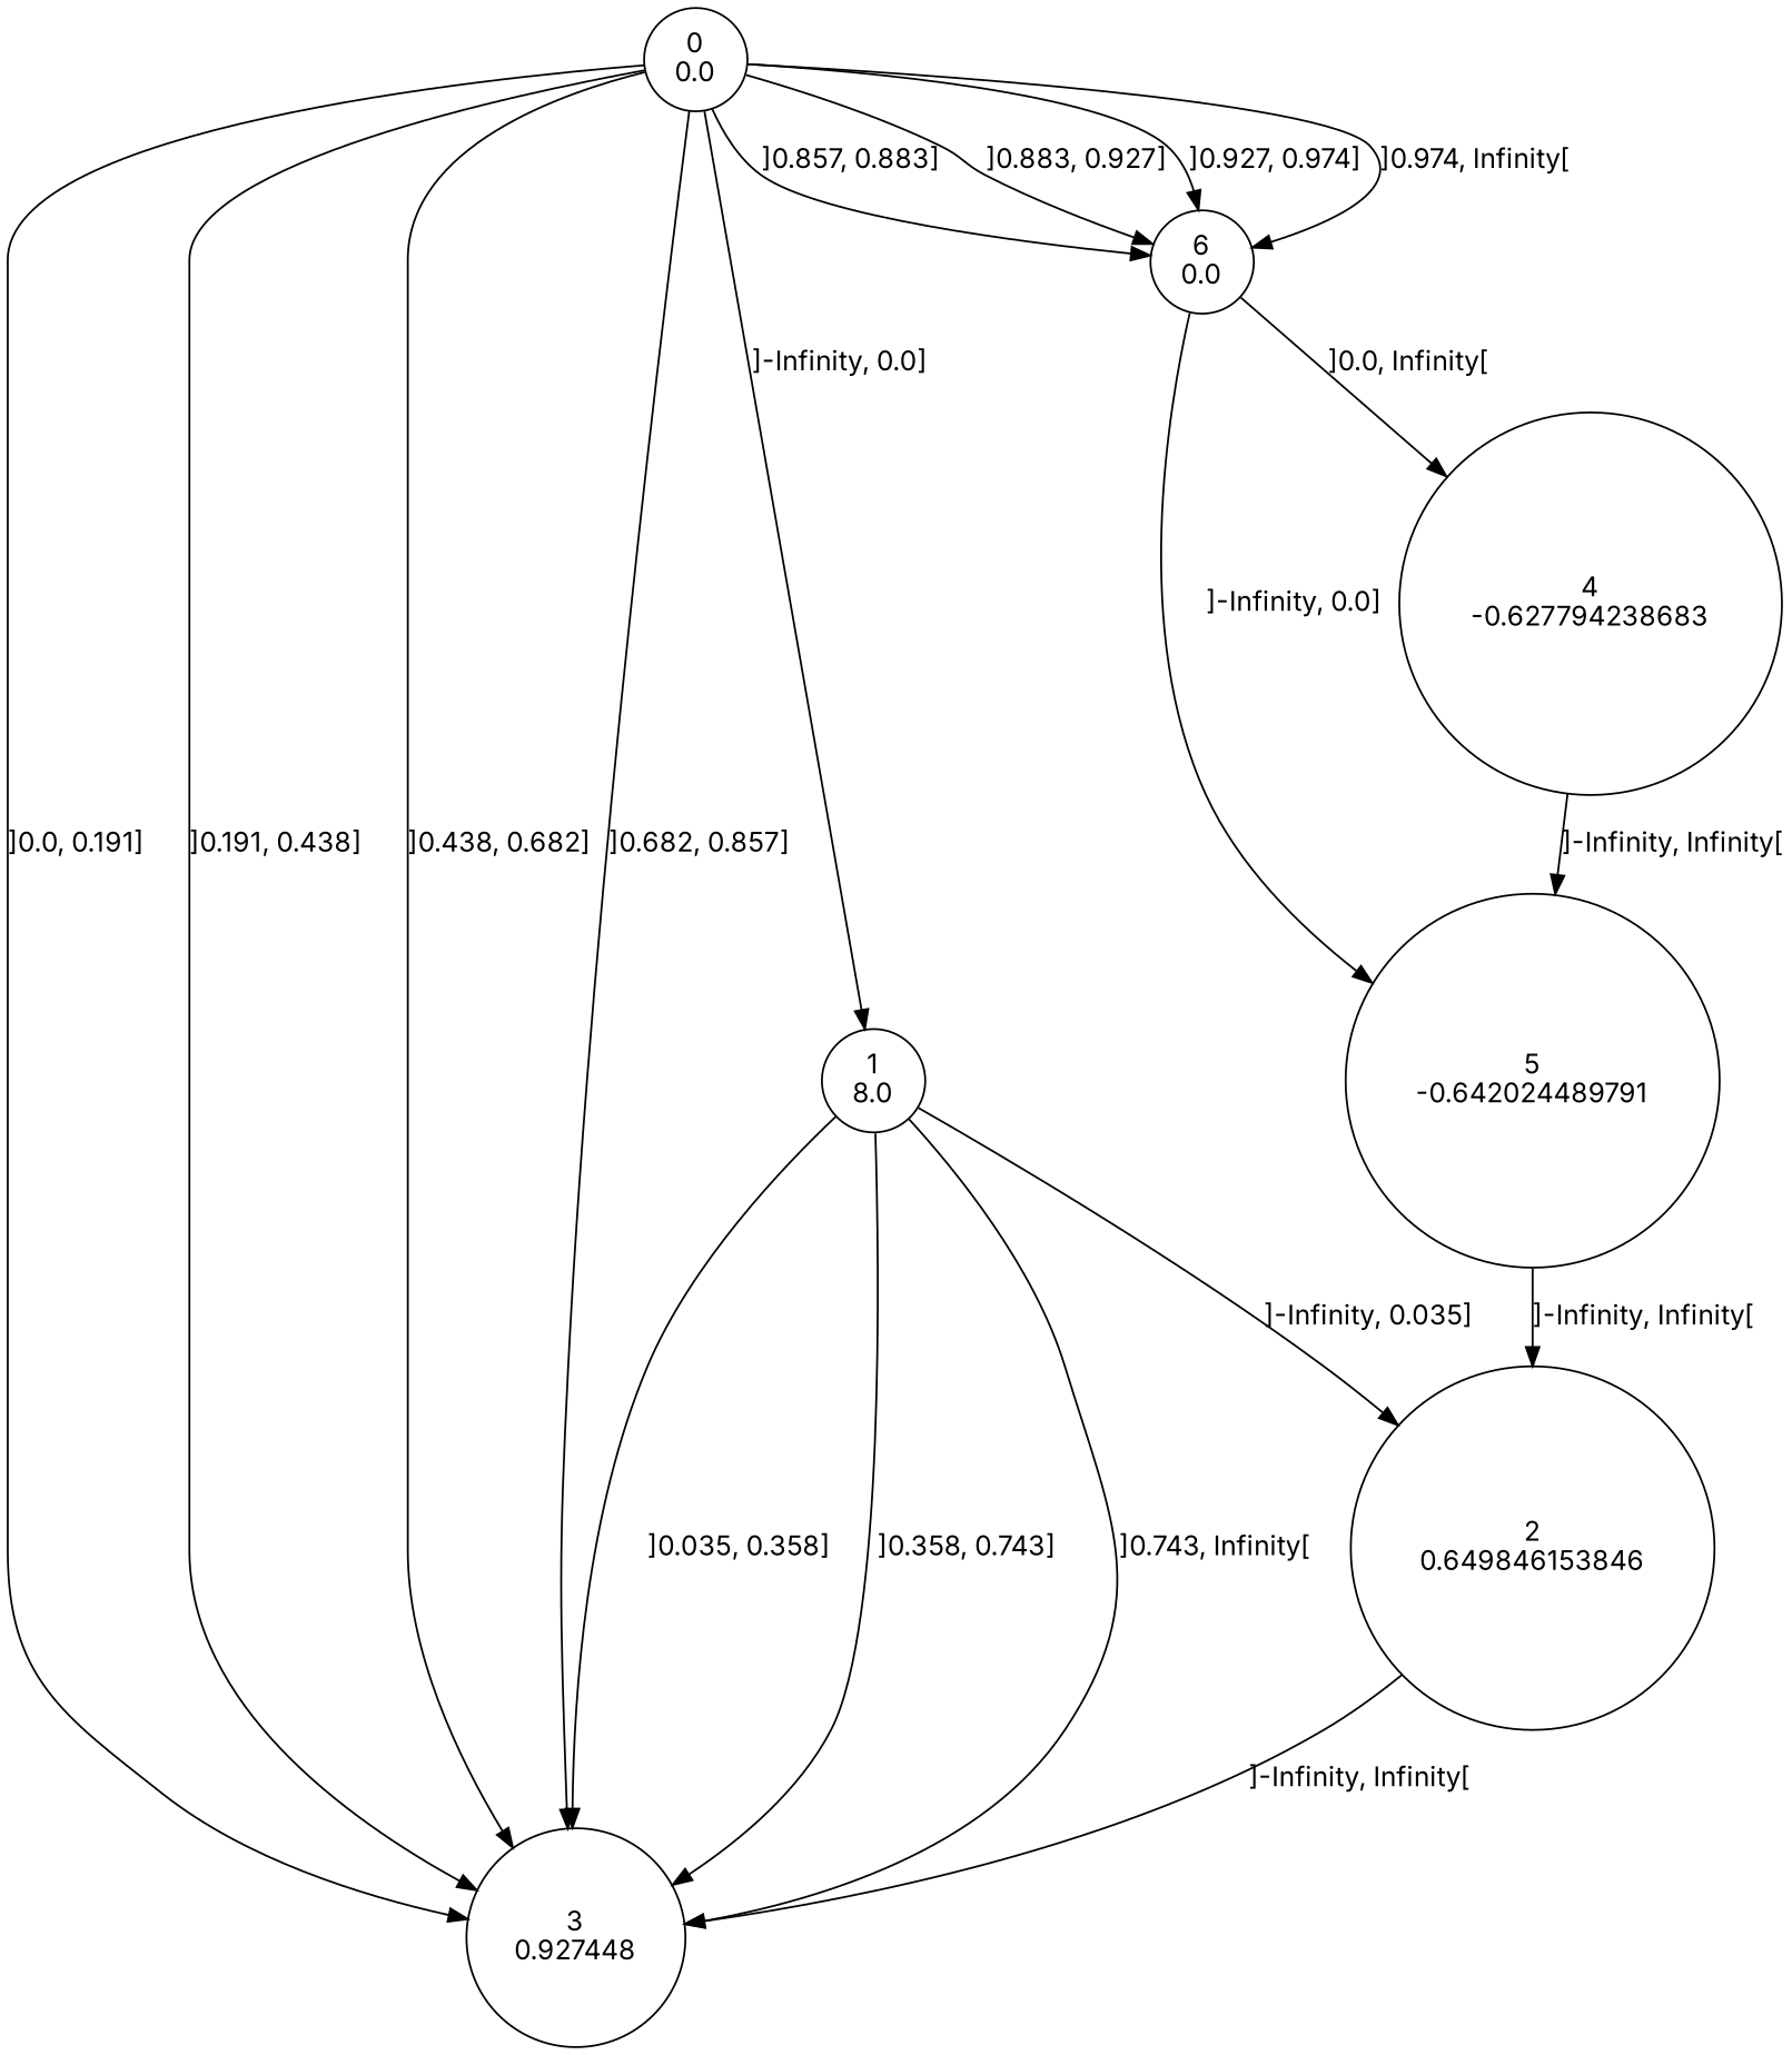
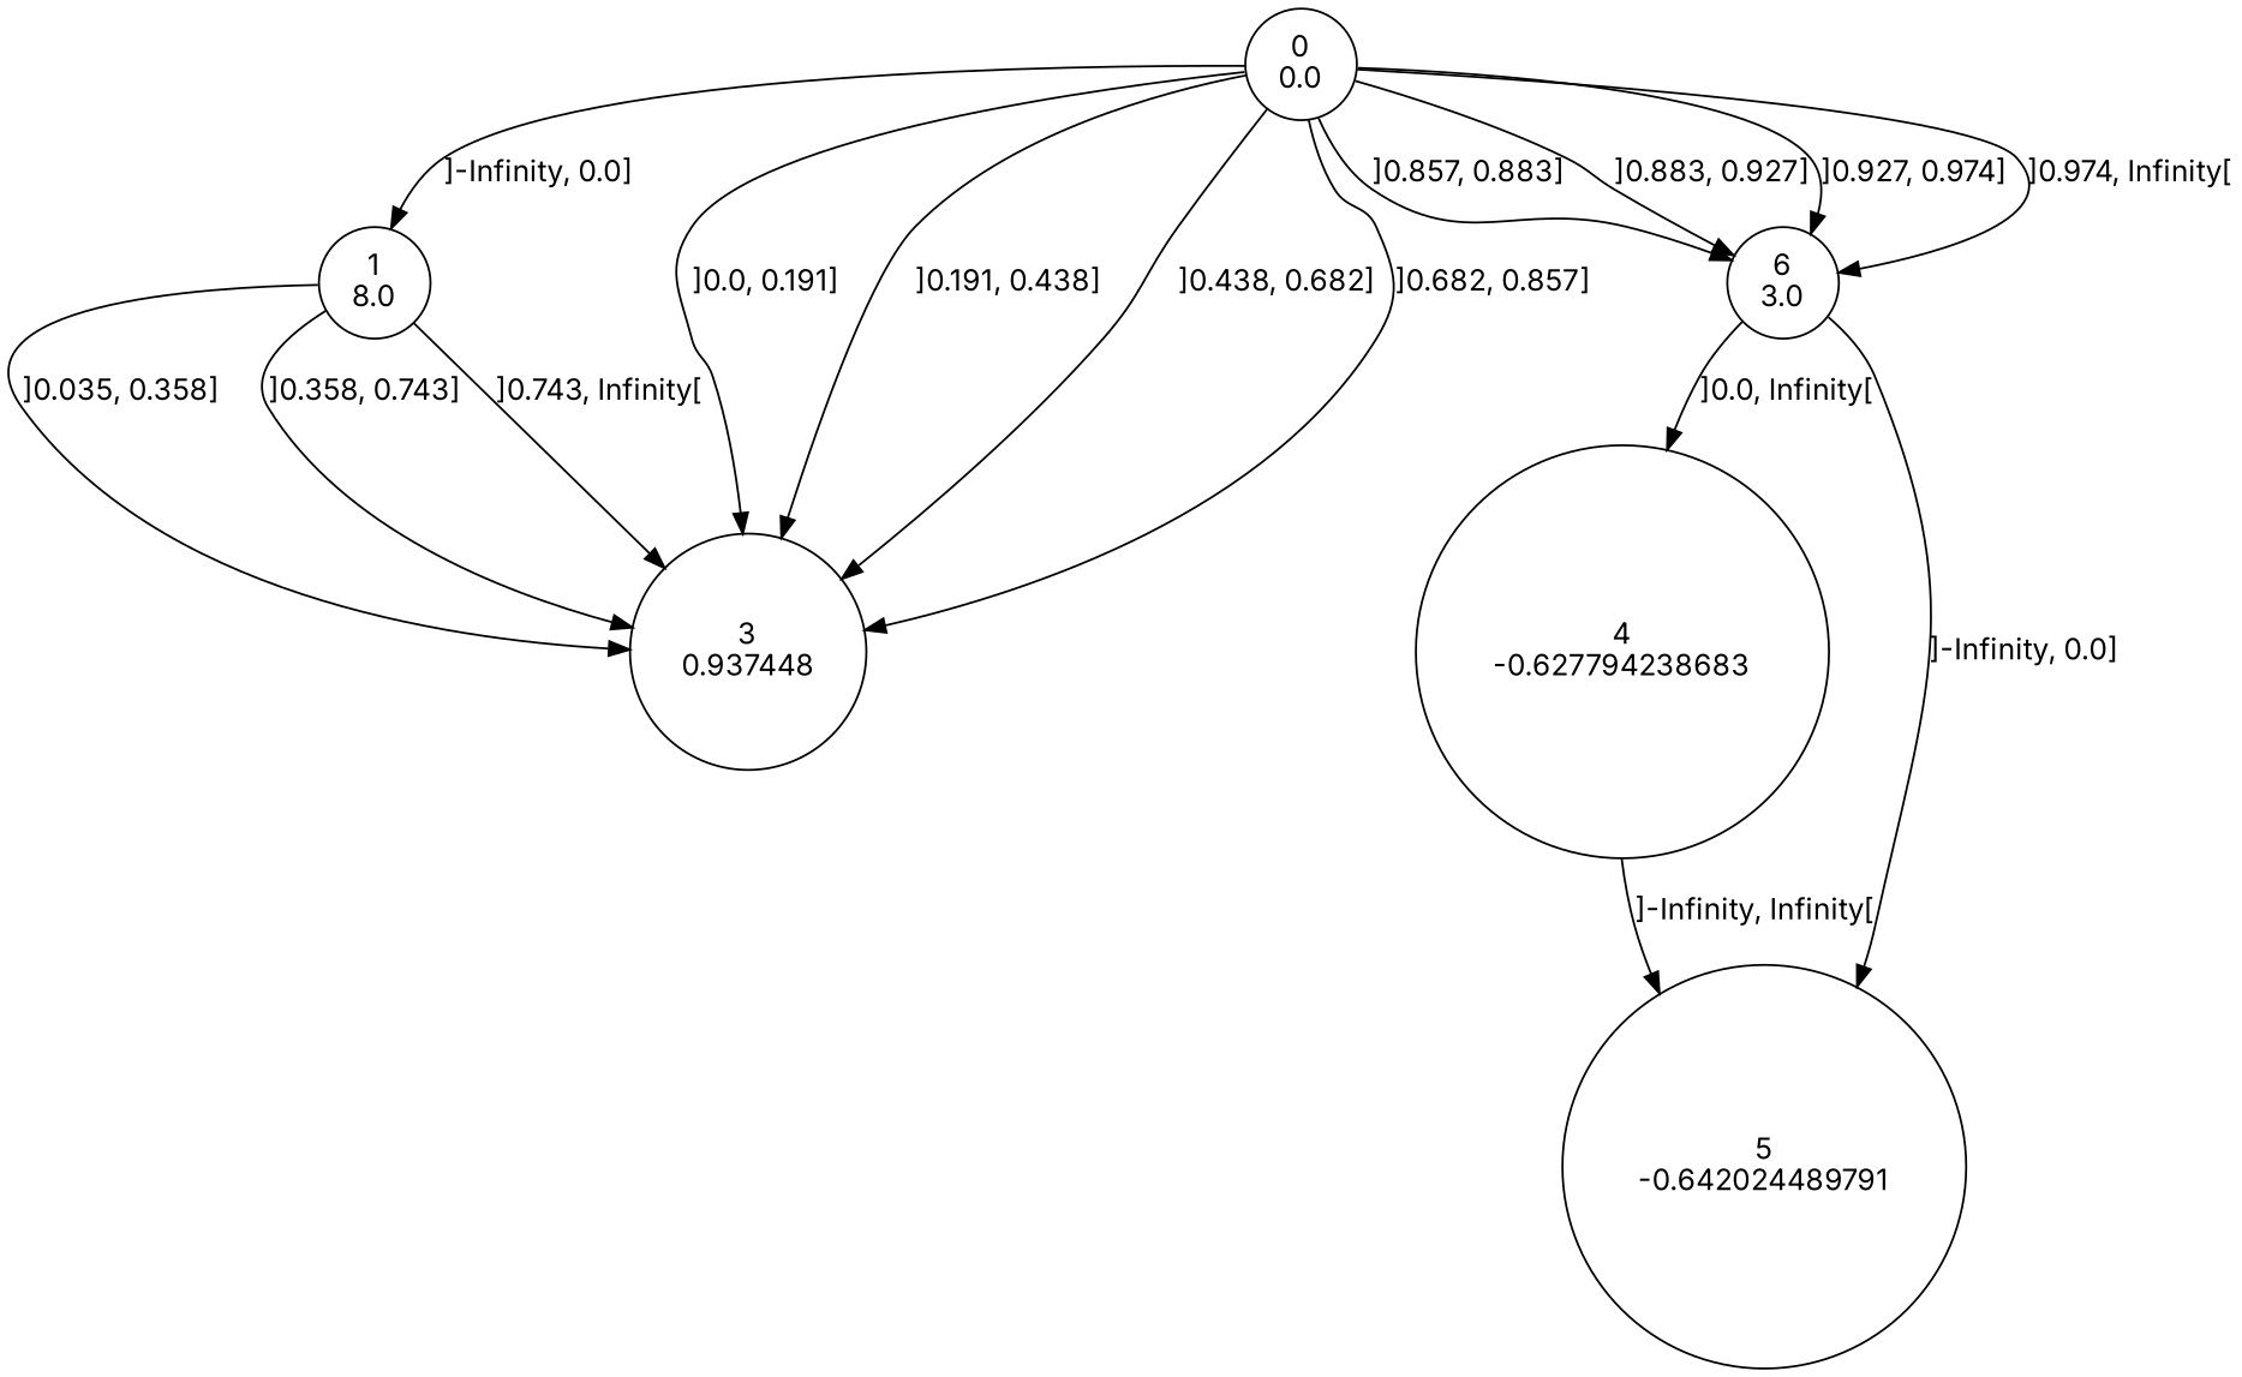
  digraph {
    fontname=Inter
    node [fontname=Inter shape=circle]
    edge [fontname=Inter]
    n1 [label="0\n0.0"]
    n2 [label="1\n8.0"]
-   n3 [label="3\n0.927448"]
-   n4 [label="6\n0.0"]
-   n5 [label="2\n0.649846153846"]
+   n3 [label="3\n0.937448"]
+   n4 [label="6\n3.0"]
    n6 [label="4\n-0.627794238683"]
    n7 [label="5\n-0.642024489791"]
    n1 -> n2 [label="]-Infinity, 0.0]"]
    n1 -> n3 [label="]0.0, 0.191]"]
    n1 -> n3 [label="]0.191, 0.438]"]
    n1 -> n3 [label="]0.438, 0.682]"]
    n1 -> n3 [label="]0.682, 0.857]"]
    n1 -> n4 [label="]0.857, 0.883]"]
    n1 -> n4 [label="]0.883, 0.927]"]
    n1 -> n4 [label="]0.927, 0.974]"]
    n1 -> n4 [label="]0.974, Infinity["]
    n2 -> n3 [label="]0.035, 0.358]"]
    n2 -> n3 [label="]0.358, 0.743]"]
    n2 -> n3 [label="]0.743, Infinity["]
-   n2 -> n5 [label="]-Infinity, 0.035]"]
    n4 -> n6 [label="]0.0, Infinity["]
    n4 -> n7 [label="]-Infinity, 0.0]"]
-   n5 -> n3 [label="]-Infinity, Infinity["]
    n6 -> n7 [label="]-Infinity, Infinity["]
-   n7 -> n5 [label="]-Infinity, Infinity["]
  }
